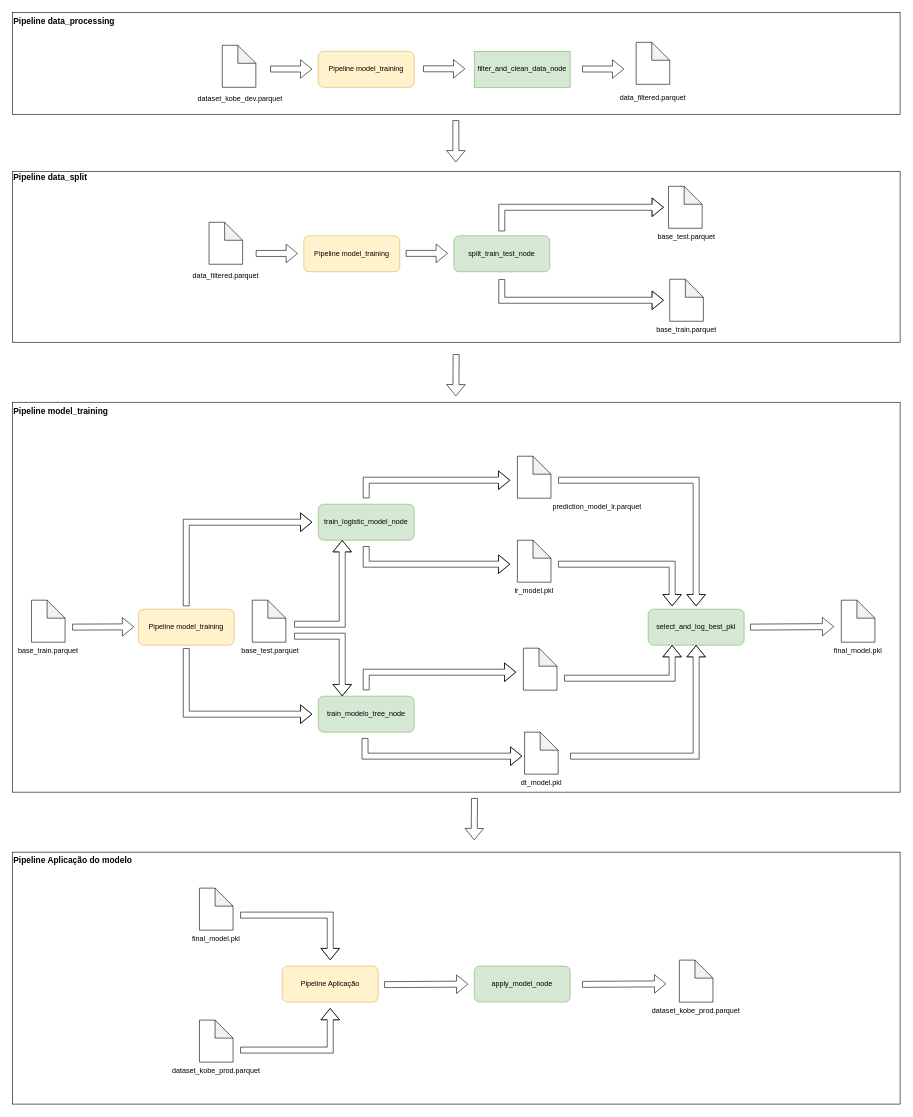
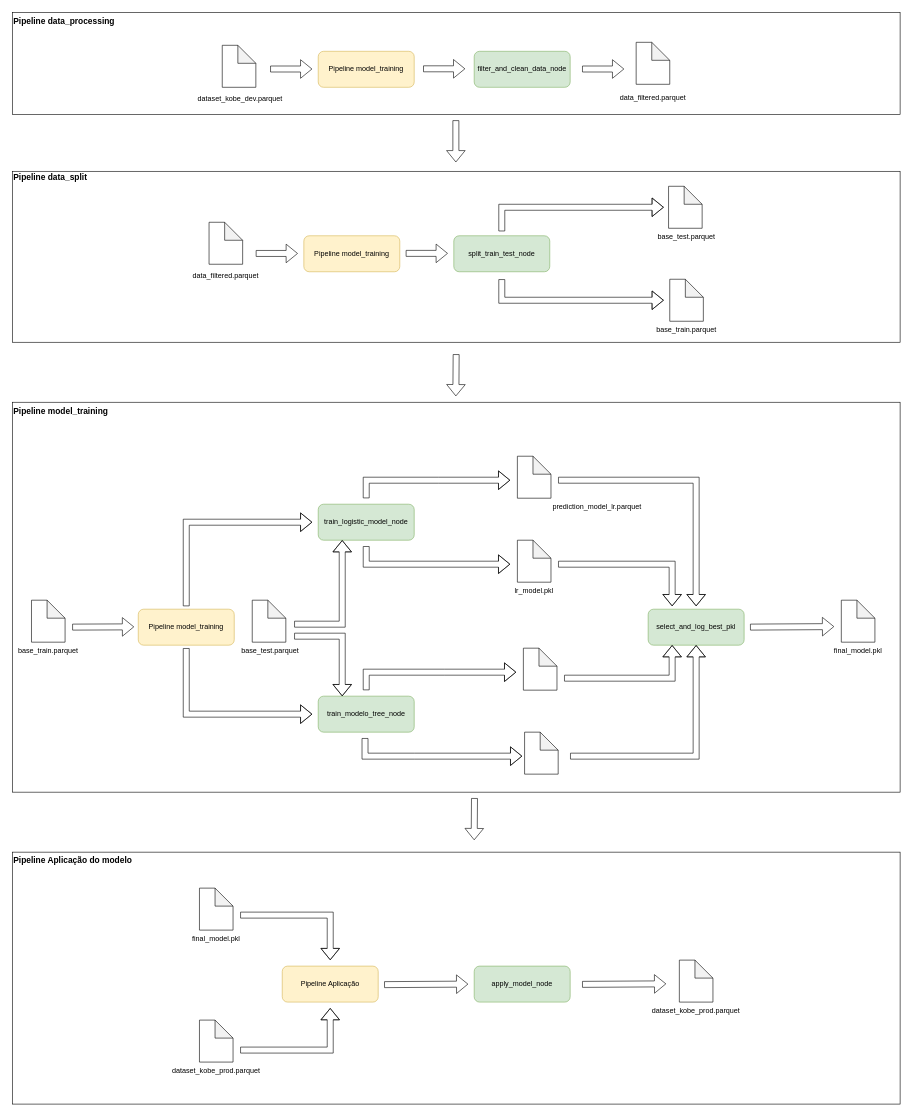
  <mxCell id="0" />
  <mxCell id="1" parent="0" />
  <mxCell id="2" value="" style="rounded=0;whiteSpace=wrap;html=1;" parent="1" vertex="1"><mxGeometry x="20" y="285" width="1480" height="285" as="geometry" /></mxCell>
  <mxCell id="3" value="" style="rounded=0;whiteSpace=wrap;html=1;" vertex="1" parent="1"><mxGeometry x="20" y="1420" width="1480" height="420" as="geometry" /></mxCell>
  <mxCell id="4" value="" style="rounded=0;whiteSpace=wrap;html=1;" parent="1" vertex="1"><mxGeometry x="20" y="20" width="1480" height="170" as="geometry" /></mxCell>
  <mxCell id="5" value="" style="shape=flexArrow;endArrow=classic;html=1;rounded=0;" parent="1" edge="1"><mxGeometry width="50" height="50" relative="1" as="geometry"><mxPoint x="450" y="114.5" as="sourcePoint" /><mxPoint x="520" y="114.5" as="targetPoint" /></mxGeometry></mxCell>
- <mxCell id="6" value="filter_and_clean_data_node" style="whiteSpace=wrap;html=1;fillColor=#d5e8d4;strokeColor=#82b366;rounded=0;" parent="1" vertex="1"><mxGeometry x="790" y="85" width="160" height="60" as="geometry" /></mxCell>
+ <mxCell id="6" value="filter_and_clean_data_node" style="rounded=1;whiteSpace=wrap;html=1;fillColor=#d5e8d4;strokeColor=#82b366;" parent="1" vertex="1"><mxGeometry x="790" y="85" width="160" height="60" as="geometry" /></mxCell>
  <mxCell id="7" value="" style="shape=flexArrow;endArrow=classic;html=1;rounded=0;" parent="1" edge="1"><mxGeometry width="50" height="50" relative="1" as="geometry"><mxPoint x="970" y="114.5" as="sourcePoint" /><mxPoint x="1040" y="114.5" as="targetPoint" /></mxGeometry></mxCell>
  <mxCell id="8" value="" style="shape=flexArrow;endArrow=classic;html=1;rounded=0;" parent="1" edge="1"><mxGeometry width="50" height="50" relative="1" as="geometry"><mxPoint x="759.44" y="200" as="sourcePoint" /><mxPoint x="759.44" y="270" as="targetPoint" /></mxGeometry></mxCell>
  <mxCell id="9" value="" style="group" parent="1" vertex="1" connectable="0"><mxGeometry x="1058" y="70" width="60" height="105" as="geometry" /></mxCell>
  <mxCell id="10" value="" style="shape=note;whiteSpace=wrap;html=1;backgroundOutline=1;darkOpacity=0.05;" parent="9" vertex="1"><mxGeometry x="2" width="56" height="70" as="geometry" /></mxCell>
  <mxCell id="11" value="data_filtered.parquet" style="text;html=1;align=center;verticalAlign=middle;whiteSpace=wrap;rounded=0;" parent="9" vertex="1"><mxGeometry y="80" width="60" height="25" as="geometry" /></mxCell>
  <mxCell id="12" value="" style="group" parent="1" vertex="1" connectable="0"><mxGeometry x="346" y="370" width="60" height="105" as="geometry" /></mxCell>
  <mxCell id="13" value="" style="shape=note;whiteSpace=wrap;html=1;backgroundOutline=1;darkOpacity=0.05;" parent="12" vertex="1"><mxGeometry x="2" width="56" height="70" as="geometry" /></mxCell>
  <mxCell id="14" value="data_filtered.parquet" style="text;html=1;align=center;verticalAlign=middle;whiteSpace=wrap;rounded=0;" parent="12" vertex="1"><mxGeometry y="75" width="60" height="30" as="geometry" /></mxCell>
  <mxCell id="15" value="" style="group" parent="1" vertex="1" connectable="0"><mxGeometry x="370" y="75" width="60" height="105" as="geometry" /></mxCell>
  <mxCell id="16" value="" style="shape=note;whiteSpace=wrap;html=1;backgroundOutline=1;darkOpacity=0.05;" parent="15" vertex="1"><mxGeometry width="56" height="70" as="geometry" /></mxCell>
  <mxCell id="17" value="dataset_kobe_dev.parquet" style="text;html=1;align=center;verticalAlign=middle;whiteSpace=wrap;rounded=0;" parent="15" vertex="1"><mxGeometry y="75" width="60" height="30" as="geometry" /></mxCell>
  <mxCell id="18" value="Pipeline data_processing" style="text;html=1;align=left;verticalAlign=middle;whiteSpace=wrap;rounded=0;fontSize=14;fontStyle=1" parent="1" vertex="1"><mxGeometry x="20" y="20" width="220" height="30" as="geometry" /></mxCell>
  <mxCell id="19" value="split_train_test_node" style="rounded=1;whiteSpace=wrap;html=1;fillColor=#d5e8d4;strokeColor=#82b366;" parent="1" vertex="1"><mxGeometry x="756" y="392.5" width="160" height="60" as="geometry" /></mxCell>
  <mxCell id="20" value="" style="shape=flexArrow;endArrow=classic;html=1;rounded=0;" parent="1" edge="1"><mxGeometry width="50" height="50" relative="1" as="geometry"><mxPoint x="426" y="422" as="sourcePoint" /><mxPoint x="496" y="422" as="targetPoint" /></mxGeometry></mxCell>
  <mxCell id="21" value="" style="group" parent="1" vertex="1" connectable="0"><mxGeometry x="1114" y="310" width="60" height="100" as="geometry" /></mxCell>
  <mxCell id="22" value="" style="shape=note;whiteSpace=wrap;html=1;backgroundOutline=1;darkOpacity=0.05;" parent="21" vertex="1"><mxGeometry width="56" height="70" as="geometry" /></mxCell>
  <mxCell id="23" value="base_test.parquet" style="text;html=1;align=center;verticalAlign=middle;whiteSpace=wrap;rounded=0;" parent="21" vertex="1"><mxGeometry y="70" width="60" height="30" as="geometry" /></mxCell>
  <mxCell id="24" value="" style="group" parent="1" vertex="1" connectable="0"><mxGeometry x="1114" y="465" width="366" height="114.5" as="geometry" /></mxCell>
  <mxCell id="25" value="" style="shape=note;whiteSpace=wrap;html=1;backgroundOutline=1;darkOpacity=0.05;" parent="24" vertex="1"><mxGeometry x="2" width="56" height="70" as="geometry" /></mxCell>
  <mxCell id="26" value="base_train&lt;span style=&quot;background-color: transparent; color: light-dark(rgb(0, 0, 0), rgb(255, 255, 255));&quot;&gt;.parquet&lt;/span&gt;" style="text;html=1;align=center;verticalAlign=middle;whiteSpace=wrap;rounded=0;" parent="24" vertex="1"><mxGeometry y="70" width="60" height="30" as="geometry" /></mxCell>
  <mxCell id="27" value="Pipeline data_split" style="text;html=1;align=left;verticalAlign=middle;whiteSpace=wrap;rounded=0;fontSize=14;fontStyle=1" parent="1" vertex="1"><mxGeometry x="20" y="280" width="220" height="30" as="geometry" /></mxCell>
  <mxCell id="28" value="" style="shape=flexArrow;endArrow=classic;html=1;rounded=0;" parent="1" edge="1"><mxGeometry width="50" height="50" relative="1" as="geometry"><mxPoint x="759.94" y="590" as="sourcePoint" /><mxPoint x="759.44" y="660" as="targetPoint" /></mxGeometry></mxCell>
  <mxCell id="29" value="" style="rounded=0;whiteSpace=wrap;html=1;" parent="1" vertex="1"><mxGeometry x="20" y="670" width="1480" height="650" as="geometry" /></mxCell>
  <mxCell id="30" value="Pipeline model_training" style="text;html=1;align=left;verticalAlign=middle;whiteSpace=wrap;rounded=0;fontSize=14;fontStyle=1" parent="1" vertex="1"><mxGeometry x="20" y="670" width="220" height="30" as="geometry" /></mxCell>
  <mxCell id="31" value="" style="group" parent="1" vertex="1" connectable="0"><mxGeometry x="420" y="1000" width="60" height="100" as="geometry" /></mxCell>
  <mxCell id="32" value="" style="shape=note;whiteSpace=wrap;html=1;backgroundOutline=1;darkOpacity=0.05;" parent="31" vertex="1"><mxGeometry width="56" height="70" as="geometry" /></mxCell>
  <mxCell id="33" value="base_test.parquet" style="text;html=1;align=center;verticalAlign=middle;whiteSpace=wrap;rounded=0;" parent="31" vertex="1"><mxGeometry y="70" width="60" height="30" as="geometry" /></mxCell>
  <mxCell id="34" value="" style="group" parent="1" vertex="1" connectable="0"><mxGeometry x="50" y="1000" width="60" height="100" as="geometry" /></mxCell>
  <mxCell id="35" value="" style="shape=note;whiteSpace=wrap;html=1;backgroundOutline=1;darkOpacity=0.05;" parent="34" vertex="1"><mxGeometry x="2" width="56" height="70" as="geometry" /></mxCell>
  <mxCell id="36" value="base_train&lt;span style=&quot;background-color: transparent; color: light-dark(rgb(0, 0, 0), rgb(255, 255, 255));&quot;&gt;.parquet&lt;/span&gt;" style="text;html=1;align=center;verticalAlign=middle;whiteSpace=wrap;rounded=0;" parent="34" vertex="1"><mxGeometry y="70" width="60" height="30" as="geometry" /></mxCell>
  <mxCell id="37" value="" style="shape=flexArrow;endArrow=classic;html=1;rounded=0;" parent="1" edge="1"><mxGeometry width="50" height="50" relative="1" as="geometry"><mxPoint x="930" y="940" as="sourcePoint" /><mxPoint x="1120" y="1010" as="targetPoint" /><Array as="points"><mxPoint x="1120" y="940" /></Array></mxGeometry></mxCell>
  <mxCell id="38" value="train_logistic_model_node" style="rounded=1;whiteSpace=wrap;html=1;fillColor=#d5e8d4;strokeColor=#82b366;" parent="1" vertex="1"><mxGeometry x="530" y="840" width="160" height="60" as="geometry" /></mxCell>
  <mxCell id="39" value="train_modelo_tree_node" style="rounded=1;whiteSpace=wrap;html=1;fillColor=#d5e8d4;strokeColor=#82b366;" parent="1" vertex="1"><mxGeometry x="530" y="1160" width="160" height="60" as="geometry" /></mxCell>
  <mxCell id="40" value="Pipeline model_training" style="rounded=1;whiteSpace=wrap;html=1;fillColor=#fff2cc;strokeColor=#d6b656;" parent="1" vertex="1"><mxGeometry x="230" y="1015" width="160" height="60" as="geometry" /></mxCell>
  <mxCell id="41" value="" style="shape=flexArrow;endArrow=classic;html=1;rounded=0;" parent="1" edge="1"><mxGeometry width="50" height="50" relative="1" as="geometry"><mxPoint x="310" y="1080" as="sourcePoint" /><mxPoint x="520" y="1190" as="targetPoint" /><Array as="points"><mxPoint x="310" y="1190" /></Array></mxGeometry></mxCell>
  <mxCell id="42" value="select_and_log_best_pkl" style="rounded=1;whiteSpace=wrap;html=1;fillColor=#d5e8d4;strokeColor=#82b366;" parent="1" vertex="1"><mxGeometry x="1080" y="1015" width="160" height="60" as="geometry" /></mxCell>
  <mxCell id="43" value="" style="group" parent="1" vertex="1" connectable="0"><mxGeometry x="1400" y="1000" width="60" height="100" as="geometry" /></mxCell>
  <mxCell id="44" value="" style="shape=note;whiteSpace=wrap;html=1;backgroundOutline=1;darkOpacity=0.05;" parent="43" vertex="1"><mxGeometry x="2" width="56" height="70" as="geometry" /></mxCell>
  <mxCell id="45" value="final_model.pkl" style="text;html=1;align=center;verticalAlign=middle;whiteSpace=wrap;rounded=0;" parent="43" vertex="1"><mxGeometry y="70" width="60" height="30" as="geometry" /></mxCell>
  <mxCell id="46" value="" style="shape=flexArrow;endArrow=classic;html=1;rounded=0;" parent="1" edge="1"><mxGeometry width="50" height="50" relative="1" as="geometry"><mxPoint x="610" y="830" as="sourcePoint" /><mxPoint x="850" y="800" as="targetPoint" /><Array as="points"><mxPoint x="610" y="800" /><mxPoint x="730" y="800" /></Array></mxGeometry></mxCell>
  <mxCell id="47" value="" style="shape=flexArrow;endArrow=classic;html=1;rounded=0;" parent="1" edge="1"><mxGeometry width="50" height="50" relative="1" as="geometry"><mxPoint x="610" y="910" as="sourcePoint" /><mxPoint x="850" y="940" as="targetPoint" /><Array as="points"><mxPoint x="610" y="940" /></Array></mxGeometry></mxCell>
  <mxCell id="48" value="" style="group" parent="1" vertex="1" connectable="0"><mxGeometry x="860" y="900" width="60" height="100" as="geometry" /></mxCell>
  <mxCell id="49" value="" style="shape=note;whiteSpace=wrap;html=1;backgroundOutline=1;darkOpacity=0.05;" parent="48" vertex="1"><mxGeometry x="2" width="56" height="70" as="geometry" /></mxCell>
  <mxCell id="50" value="lr_model.pkl" style="text;html=1;align=center;verticalAlign=middle;whiteSpace=wrap;rounded=0;" parent="48" vertex="1"><mxGeometry y="70" width="60" height="30" as="geometry" /></mxCell>
  <mxCell id="51" value="" style="shape=flexArrow;endArrow=classic;html=1;rounded=0;" parent="1" edge="1"><mxGeometry width="50" height="50" relative="1" as="geometry"><mxPoint x="610" y="1150" as="sourcePoint" /><mxPoint x="860" y="1120" as="targetPoint" /><Array as="points"><mxPoint x="610" y="1120" /><mxPoint x="740" y="1120" /></Array></mxGeometry></mxCell>
  <mxCell id="52" value="" style="group" parent="1" vertex="1" connectable="0"><mxGeometry x="872" y="1220" width="60" height="100" as="geometry" /></mxCell>
  <mxCell id="53" value="" style="shape=note;whiteSpace=wrap;html=1;backgroundOutline=1;darkOpacity=0.05;" parent="52" vertex="1"><mxGeometry x="2" width="56" height="70" as="geometry" /></mxCell>
- <mxCell id="54" value="dt_model.pkl" style="text;html=1;align=center;verticalAlign=middle;whiteSpace=wrap;rounded=0;" parent="52" vertex="1"><mxGeometry y="70" width="60" height="30" as="geometry" /></mxCell>
  <mxCell id="55" value="" style="shape=flexArrow;endArrow=classic;html=1;rounded=0;" parent="1" edge="1"><mxGeometry width="50" height="50" relative="1" as="geometry"><mxPoint x="608" y="1230" as="sourcePoint" /><mxPoint x="870" y="1260" as="targetPoint" /><Array as="points"><mxPoint x="608" y="1260" /><mxPoint x="690" y="1260" /></Array></mxGeometry></mxCell>
  <mxCell id="56" value="" style="shape=flexArrow;endArrow=classic;html=1;rounded=0;" parent="1" edge="1"><mxGeometry width="50" height="50" relative="1" as="geometry"><mxPoint x="1250" y="1044.88" as="sourcePoint" /><mxPoint x="1390" y="1044" as="targetPoint" /></mxGeometry></mxCell>
  <mxCell id="57" value="" style="shape=flexArrow;endArrow=classic;html=1;rounded=0;" parent="1" edge="1"><mxGeometry width="50" height="50" relative="1" as="geometry"><mxPoint x="310" y="1010" as="sourcePoint" /><mxPoint x="520" y="870" as="targetPoint" /><Array as="points"><mxPoint x="310" y="870" /></Array></mxGeometry></mxCell>
  <mxCell id="58" value="" style="shape=flexArrow;endArrow=classic;html=1;rounded=0;entryX=0.5;entryY=1;entryDx=0;entryDy=0;" parent="1" edge="1" target="42"><mxGeometry width="50" height="50" relative="1" as="geometry"><mxPoint x="950" y="1260" as="sourcePoint" /><mxPoint x="1120" y="1080" as="targetPoint" /><Array as="points"><mxPoint x="1160" y="1260" /></Array></mxGeometry></mxCell>
  <mxCell id="59" value="" style="shape=flexArrow;endArrow=classic;html=1;rounded=0;" parent="1" edge="1"><mxGeometry width="50" height="50" relative="1" as="geometry"><mxPoint x="120" y="1044.88" as="sourcePoint" /><mxPoint x="223" y="1044.44" as="targetPoint" /></mxGeometry></mxCell>
  <mxCell id="60" value="" style="shape=flexArrow;endArrow=classic;html=1;rounded=0;entryX=0.25;entryY=1;entryDx=0;entryDy=0;" parent="1" edge="1" target="38"><mxGeometry width="50" height="50" relative="1" as="geometry"><mxPoint x="490" y="1040" as="sourcePoint" /><mxPoint x="1200" y="1010" as="targetPoint" /><Array as="points"><mxPoint x="570" y="1040" /></Array></mxGeometry></mxCell>
  <mxCell id="61" value="" style="shape=flexArrow;endArrow=classic;html=1;rounded=0;" edge="1" parent="1"><mxGeometry width="50" height="50" relative="1" as="geometry"><mxPoint x="930" y="800" as="sourcePoint" /><mxPoint x="1160" y="1010" as="targetPoint" /><Array as="points"><mxPoint x="1160" y="800" /></Array></mxGeometry></mxCell>
  <mxCell id="62" value="" style="shape=flexArrow;endArrow=classic;html=1;rounded=0;entryX=0.25;entryY=1;entryDx=0;entryDy=0;" edge="1" parent="1" target="42"><mxGeometry width="50" height="50" relative="1" as="geometry"><mxPoint x="940" y="1130" as="sourcePoint" /><mxPoint x="1170" y="1085" as="targetPoint" /><Array as="points"><mxPoint x="1120" y="1130" /></Array></mxGeometry></mxCell>
  <mxCell id="63" value="" style="shape=note;whiteSpace=wrap;html=1;backgroundOutline=1;darkOpacity=0.05;" parent="1" vertex="1"><mxGeometry x="872" y="1080" width="56" height="70" as="geometry" /></mxCell>
  <mxCell id="64" value="" style="shape=note;whiteSpace=wrap;html=1;backgroundOutline=1;darkOpacity=0.05;" parent="1" vertex="1"><mxGeometry x="862" y="760" width="56" height="70" as="geometry" /></mxCell>
  <mxCell id="65" value="prediction_model_lr.parquet" style="text;html=1;align=center;verticalAlign=middle;whiteSpace=wrap;rounded=0;" parent="1" vertex="1"><mxGeometry x="965" y="830" width="60" height="30" as="geometry" /></mxCell>
  <mxCell id="66" value="" style="shape=flexArrow;endArrow=classic;html=1;rounded=0;entryX=0.25;entryY=0;entryDx=0;entryDy=0;" edge="1" parent="1" target="39"><mxGeometry width="50" height="50" relative="1" as="geometry"><mxPoint x="490" y="1060" as="sourcePoint" /><mxPoint x="1400" y="1054" as="targetPoint" /><Array as="points"><mxPoint x="570" y="1060" /></Array></mxGeometry></mxCell>
  <mxCell id="67" value="" style="group" vertex="1" connectable="0" parent="1"><mxGeometry x="330" y="1480" width="60" height="100" as="geometry" /></mxCell>
  <mxCell id="68" value="" style="shape=note;whiteSpace=wrap;html=1;backgroundOutline=1;darkOpacity=0.05;" vertex="1" parent="67"><mxGeometry x="2" width="56" height="70" as="geometry" /></mxCell>
  <mxCell id="69" value="final_model.pkl" style="text;html=1;align=center;verticalAlign=middle;whiteSpace=wrap;rounded=0;" vertex="1" parent="67"><mxGeometry y="70" width="60" height="30" as="geometry" /></mxCell>
  <mxCell id="70" value="" style="group" vertex="1" connectable="0" parent="1"><mxGeometry x="330" y="1700" width="60" height="100" as="geometry" /></mxCell>
  <mxCell id="71" value="" style="shape=note;whiteSpace=wrap;html=1;backgroundOutline=1;darkOpacity=0.05;" vertex="1" parent="70"><mxGeometry x="2" width="56" height="70" as="geometry" /></mxCell>
  <mxCell id="72" value="dataset_kobe_prod.parquet" style="text;html=1;align=center;verticalAlign=middle;whiteSpace=wrap;rounded=0;" vertex="1" parent="70"><mxGeometry y="70" width="60" height="30" as="geometry" /></mxCell>
  <mxCell id="73" value="Pipeline Aplicação" style="rounded=1;whiteSpace=wrap;html=1;fillColor=#fff2cc;strokeColor=#d6b656;" vertex="1" parent="1"><mxGeometry x="470" y="1610" width="160" height="60" as="geometry" /></mxCell>
  <mxCell id="74" value="" style="shape=flexArrow;endArrow=classic;html=1;rounded=0;" edge="1" parent="1"><mxGeometry width="50" height="50" relative="1" as="geometry"><mxPoint x="400" y="1525" as="sourcePoint" /><mxPoint x="550" y="1600" as="targetPoint" /><Array as="points"><mxPoint x="550" y="1525" /></Array></mxGeometry></mxCell>
  <mxCell id="75" value="" style="shape=flexArrow;endArrow=classic;html=1;rounded=0;" edge="1" parent="1"><mxGeometry width="50" height="50" relative="1" as="geometry"><mxPoint x="400" y="1750" as="sourcePoint" /><mxPoint x="550" y="1680" as="targetPoint" /><Array as="points"><mxPoint x="550" y="1750" /></Array></mxGeometry></mxCell>
  <mxCell id="76" value="apply_model_node" style="rounded=1;whiteSpace=wrap;html=1;fillColor=#d5e8d4;strokeColor=#82b366;" vertex="1" parent="1"><mxGeometry x="790" y="1610" width="160" height="60" as="geometry" /></mxCell>
  <mxCell id="77" value="" style="shape=flexArrow;endArrow=classic;html=1;rounded=0;" edge="1" parent="1"><mxGeometry width="50" height="50" relative="1" as="geometry"><mxPoint x="640" y="1640.88" as="sourcePoint" /><mxPoint x="780" y="1640" as="targetPoint" /></mxGeometry></mxCell>
  <mxCell id="78" value="" style="group" vertex="1" connectable="0" parent="1"><mxGeometry x="1130" y="1600" width="60" height="100" as="geometry" /></mxCell>
  <mxCell id="79" value="" style="shape=note;whiteSpace=wrap;html=1;backgroundOutline=1;darkOpacity=0.05;" vertex="1" parent="78"><mxGeometry x="2" width="56" height="70" as="geometry" /></mxCell>
  <mxCell id="80" value="dataset_kobe_prod.parquet" style="text;html=1;align=center;verticalAlign=middle;whiteSpace=wrap;rounded=0;" vertex="1" parent="78"><mxGeometry y="70" width="60" height="30" as="geometry" /></mxCell>
  <mxCell id="81" value="" style="shape=flexArrow;endArrow=classic;html=1;rounded=0;" edge="1" parent="1"><mxGeometry width="50" height="50" relative="1" as="geometry"><mxPoint x="970" y="1640.44" as="sourcePoint" /><mxPoint x="1110" y="1639.56" as="targetPoint" /></mxGeometry></mxCell>
  <mxCell id="82" value="Pipeline Aplicação do modelo" style="text;html=1;align=left;verticalAlign=middle;whiteSpace=wrap;rounded=0;fontSize=14;fontStyle=1" vertex="1" parent="1"><mxGeometry x="20" y="1419" width="220" height="30" as="geometry" /></mxCell>
  <mxCell id="83" value="" style="shape=flexArrow;endArrow=classic;html=1;rounded=0;" edge="1" parent="1"><mxGeometry width="50" height="50" relative="1" as="geometry"><mxPoint x="790.5" y="1330" as="sourcePoint" /><mxPoint x="790" y="1400" as="targetPoint" /></mxGeometry></mxCell>
  <mxCell id="84" value="Pipeline model_training" style="rounded=1;whiteSpace=wrap;html=1;fillColor=#fff2cc;strokeColor=#d6b656;" vertex="1" parent="1"><mxGeometry x="506" y="392.5" width="160" height="60" as="geometry" /></mxCell>
  <mxCell id="85" value="" style="shape=flexArrow;endArrow=classic;html=1;rounded=0;" edge="1" parent="1"><mxGeometry width="50" height="50" relative="1" as="geometry"><mxPoint x="676" y="421.87" as="sourcePoint" /><mxPoint x="746" y="421.87" as="targetPoint" /></mxGeometry></mxCell>
  <mxCell id="86" value="" style="shape=flexArrow;endArrow=classic;html=1;rounded=0;" edge="1" parent="1"><mxGeometry width="50" height="50" relative="1" as="geometry"><mxPoint x="836" y="385" as="sourcePoint" /><mxPoint x="1106" y="345" as="targetPoint" /><Array as="points"><mxPoint x="836" y="345" /></Array></mxGeometry></mxCell>
  <mxCell id="87" value="" style="shape=flexArrow;endArrow=classic;html=1;rounded=0;" edge="1" parent="1"><mxGeometry width="50" height="50" relative="1" as="geometry"><mxPoint x="836" y="465" as="sourcePoint" /><mxPoint x="1106" y="500" as="targetPoint" /><Array as="points"><mxPoint x="836" y="500" /></Array></mxGeometry></mxCell>
  <mxCell id="88" value="Pipeline model_training" style="rounded=1;whiteSpace=wrap;html=1;fillColor=#fff2cc;strokeColor=#d6b656;" vertex="1" parent="1"><mxGeometry x="530" y="85" width="160" height="60" as="geometry" /></mxCell>
  <mxCell id="89" value="" style="shape=flexArrow;endArrow=classic;html=1;rounded=0;" edge="1" parent="1"><mxGeometry width="50" height="50" relative="1" as="geometry"><mxPoint x="705" y="114.17" as="sourcePoint" /><mxPoint x="775" y="114.17" as="targetPoint" /></mxGeometry></mxCell>
